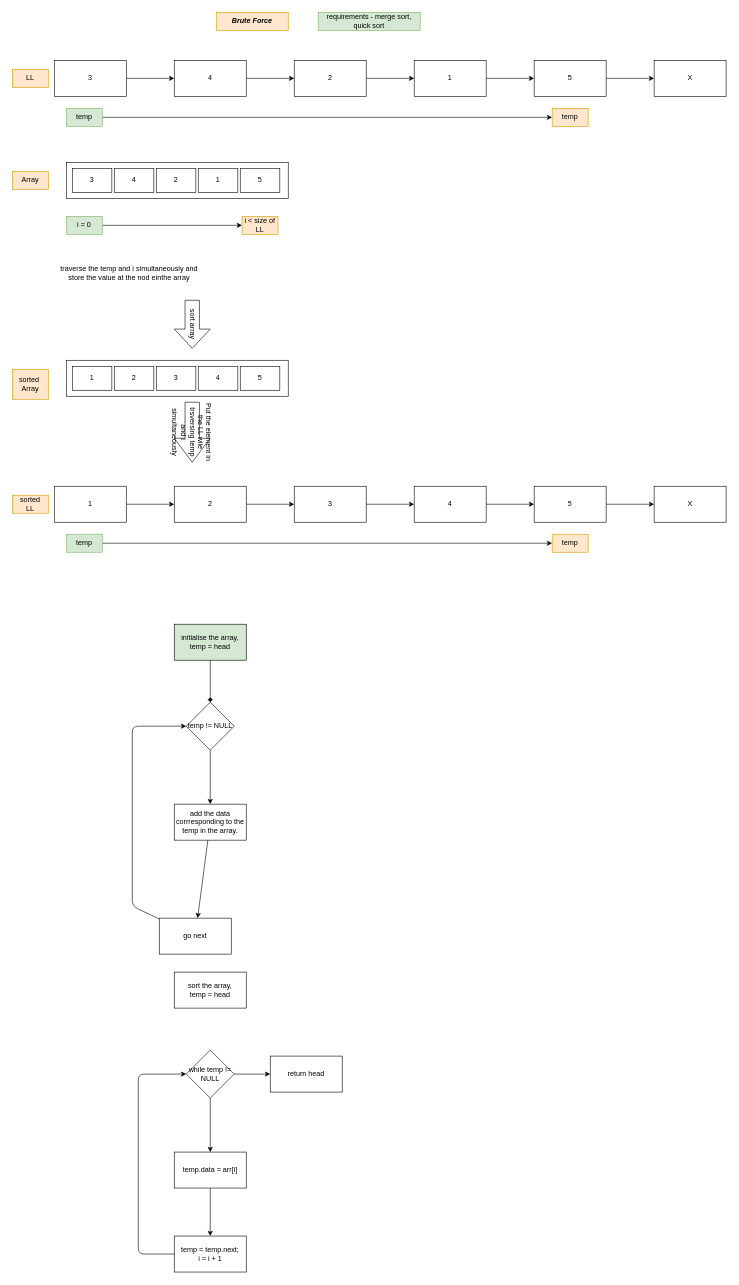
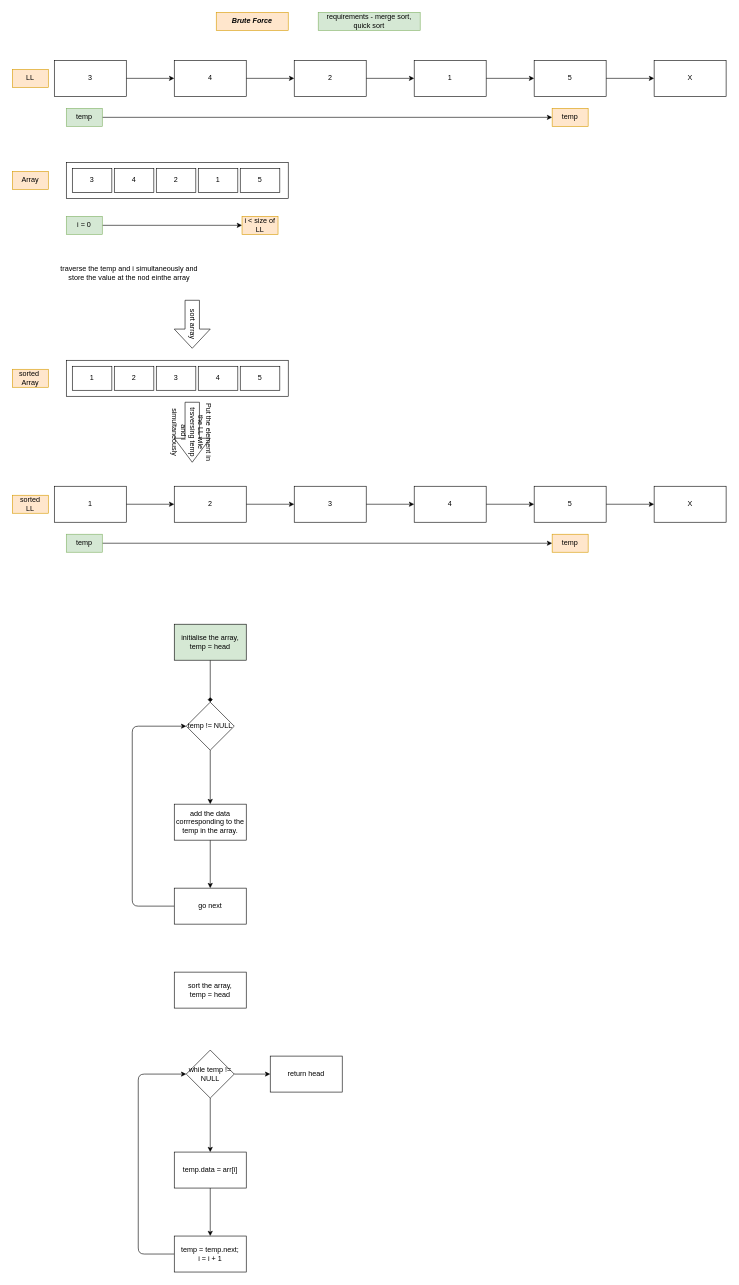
  <mxCell id="0" />
  <mxCell id="1" parent="0" />
  <mxCell id="2" value="Brute Force" style="text;strokeColor=#d79b00;align=center;fillColor=#ffe6cc;html=1;verticalAlign=middle;whiteSpace=wrap;rounded=0;fontStyle=3" vertex="1" parent="1"><mxGeometry x="360" y="20" width="120" height="30" as="geometry" /></mxCell>
  <mxCell id="3" value="" style="edgeStyle=none;html=1;" edge="1" parent="1" source="4" target="6"><mxGeometry relative="1" as="geometry" /></mxCell>
  <mxCell id="4" value="3" style="whiteSpace=wrap;html=1;" vertex="1" parent="1"><mxGeometry x="90" y="100" width="120" height="60" as="geometry" /></mxCell>
  <mxCell id="5" value="" style="edgeStyle=none;html=1;" edge="1" parent="1" source="6" target="8"><mxGeometry relative="1" as="geometry" /></mxCell>
  <mxCell id="6" value="4" style="whiteSpace=wrap;html=1;" vertex="1" parent="1"><mxGeometry x="290" y="100" width="120" height="60" as="geometry" /></mxCell>
  <mxCell id="7" value="" style="edgeStyle=none;html=1;" edge="1" parent="1" source="8" target="10"><mxGeometry relative="1" as="geometry" /></mxCell>
  <mxCell id="8" value="2" style="whiteSpace=wrap;html=1;" vertex="1" parent="1"><mxGeometry x="490" y="100" width="120" height="60" as="geometry" /></mxCell>
  <mxCell id="9" value="" style="edgeStyle=none;html=1;" edge="1" parent="1" source="10" target="12"><mxGeometry relative="1" as="geometry" /></mxCell>
  <mxCell id="10" value="1" style="whiteSpace=wrap;html=1;" vertex="1" parent="1"><mxGeometry x="690" y="100" width="120" height="60" as="geometry" /></mxCell>
  <mxCell id="11" value="" style="edgeStyle=none;html=1;" edge="1" parent="1" source="12" target="13"><mxGeometry relative="1" as="geometry" /></mxCell>
  <mxCell id="12" value="5" style="whiteSpace=wrap;html=1;" vertex="1" parent="1"><mxGeometry x="890" y="100" width="120" height="60" as="geometry" /></mxCell>
  <mxCell id="13" value="X" style="whiteSpace=wrap;html=1;" vertex="1" parent="1"><mxGeometry x="1090" y="100" width="120" height="60" as="geometry" /></mxCell>
  <mxCell id="14" value="" style="edgeStyle=none;html=1;" edge="1" parent="1" source="15" target="16"><mxGeometry relative="1" as="geometry" /></mxCell>
  <mxCell id="15" value="temp" style="text;strokeColor=#82b366;align=center;fillColor=#d5e8d4;html=1;verticalAlign=middle;whiteSpace=wrap;rounded=0;" vertex="1" parent="1"><mxGeometry x="110" y="180" width="60" height="30" as="geometry" /></mxCell>
  <mxCell id="16" value="temp" style="text;strokeColor=#d79b00;align=center;fillColor=#ffe6cc;html=1;verticalAlign=middle;whiteSpace=wrap;rounded=0;" vertex="1" parent="1"><mxGeometry x="920" y="180" width="60" height="30" as="geometry" /></mxCell>
  <mxCell id="17" value="" style="whiteSpace=wrap;html=1;" vertex="1" parent="1"><mxGeometry x="110" y="270" width="370" height="60" as="geometry" /></mxCell>
  <mxCell id="18" value="LL" style="text;strokeColor=#d79b00;align=center;fillColor=#ffe6cc;html=1;verticalAlign=middle;whiteSpace=wrap;rounded=0;" vertex="1" parent="1"><mxGeometry x="20" y="115" width="60" height="30" as="geometry" /></mxCell>
  <mxCell id="19" value="Array" style="text;strokeColor=#d79b00;align=center;fillColor=#ffe6cc;html=1;verticalAlign=middle;whiteSpace=wrap;rounded=0;" vertex="1" parent="1"><mxGeometry x="20" y="285" width="60" height="30" as="geometry" /></mxCell>
  <mxCell id="20" value="" style="edgeStyle=none;html=1;" edge="1" parent="1" source="21" target="27"><mxGeometry relative="1" as="geometry" /></mxCell>
  <mxCell id="21" value="i = 0" style="text;strokeColor=#82b366;align=center;fillColor=#d5e8d4;html=1;verticalAlign=middle;whiteSpace=wrap;rounded=0;" vertex="1" parent="1"><mxGeometry x="110" y="360" width="60" height="30" as="geometry" /></mxCell>
  <mxCell id="22" value="3" style="whiteSpace=wrap;html=1;" vertex="1" parent="1"><mxGeometry x="120" y="280" width="66" height="40" as="geometry" /></mxCell>
  <mxCell id="23" value="4" style="whiteSpace=wrap;html=1;" vertex="1" parent="1"><mxGeometry x="190" y="280" width="66" height="40" as="geometry" /></mxCell>
  <mxCell id="24" value="2" style="whiteSpace=wrap;html=1;" vertex="1" parent="1"><mxGeometry x="260" y="280" width="66" height="40" as="geometry" /></mxCell>
  <mxCell id="25" value="1" style="whiteSpace=wrap;html=1;" vertex="1" parent="1"><mxGeometry x="330" y="280" width="66" height="40" as="geometry" /></mxCell>
  <mxCell id="26" value="5" style="whiteSpace=wrap;html=1;" vertex="1" parent="1"><mxGeometry x="400" y="280" width="66" height="40" as="geometry" /></mxCell>
  <mxCell id="27" value="i &amp;lt; size of LL" style="text;strokeColor=#d79b00;align=center;fillColor=#ffe6cc;html=1;verticalAlign=middle;whiteSpace=wrap;rounded=0;" vertex="1" parent="1"><mxGeometry x="403" y="360" width="60" height="30" as="geometry" /></mxCell>
  <mxCell id="28" value="traverse the temp and i simultaneously and store the value at the nod einthe array" style="text;strokeColor=none;align=center;fillColor=none;html=1;verticalAlign=middle;whiteSpace=wrap;rounded=0;" vertex="1" parent="1"><mxGeometry x="90" y="440" width="250" height="30" as="geometry" /></mxCell>
  <mxCell id="29" value="sort array" style="shape=singleArrow;whiteSpace=wrap;html=1;arrowWidth=0.4;arrowSize=0.4;rotation=90;" vertex="1" parent="1"><mxGeometry x="280" y="510" width="80" height="60" as="geometry" /></mxCell>
  <mxCell id="30" value="" style="whiteSpace=wrap;html=1;" vertex="1" parent="1"><mxGeometry x="110" y="600" width="370" height="60" as="geometry" /></mxCell>
- <mxCell id="31" value="sorted&amp;nbsp;&lt;div&gt;Array&lt;/div&gt;" style="text;strokeColor=#d79b00;align=center;fillColor=#ffe6cc;html=1;verticalAlign=middle;whiteSpace=wrap;rounded=0;" vertex="1" parent="1"><mxGeometry x="20" y="615" width="60" height="50" as="geometry" /></mxCell>
+ <mxCell id="31" value="sorted&amp;nbsp;&lt;div&gt;Array&lt;/div&gt;" style="text;strokeColor=#d79b00;align=center;fillColor=#ffe6cc;html=1;verticalAlign=middle;whiteSpace=wrap;rounded=0;" vertex="1" parent="1"><mxGeometry x="20" y="615" width="60" height="30" as="geometry" /></mxCell>
  <mxCell id="32" value="3" style="whiteSpace=wrap;html=1;" vertex="1" parent="1"><mxGeometry x="260" y="610" width="66" height="40" as="geometry" /></mxCell>
  <mxCell id="33" value="4" style="whiteSpace=wrap;html=1;" vertex="1" parent="1"><mxGeometry x="330" y="610" width="66" height="40" as="geometry" /></mxCell>
  <mxCell id="34" value="2" style="whiteSpace=wrap;html=1;" vertex="1" parent="1"><mxGeometry x="190" y="610" width="66" height="40" as="geometry" /></mxCell>
  <mxCell id="35" value="1" style="whiteSpace=wrap;html=1;" vertex="1" parent="1"><mxGeometry x="120" y="610" width="66" height="40" as="geometry" /></mxCell>
  <mxCell id="36" value="5" style="whiteSpace=wrap;html=1;" vertex="1" parent="1"><mxGeometry x="400" y="610" width="66" height="40" as="geometry" /></mxCell>
  <mxCell id="37" value="Put the element in the LL wile trsversing temp and i simultaneously" style="shape=singleArrow;whiteSpace=wrap;html=1;arrowWidth=0.4;arrowSize=0.4;rotation=90;" vertex="1" parent="1"><mxGeometry x="270" y="690" width="100" height="60" as="geometry" /></mxCell>
  <mxCell id="38" value="" style="edgeStyle=none;html=1;" edge="1" source="39" target="41" parent="1"><mxGeometry relative="1" as="geometry" /></mxCell>
  <mxCell id="39" value="1" style="whiteSpace=wrap;html=1;" vertex="1" parent="1"><mxGeometry x="90" y="810" width="120" height="60" as="geometry" /></mxCell>
  <mxCell id="40" value="" style="edgeStyle=none;html=1;" edge="1" source="41" target="43" parent="1"><mxGeometry relative="1" as="geometry" /></mxCell>
  <mxCell id="41" value="2" style="whiteSpace=wrap;html=1;" vertex="1" parent="1"><mxGeometry x="290" y="810" width="120" height="60" as="geometry" /></mxCell>
  <mxCell id="42" value="" style="edgeStyle=none;html=1;" edge="1" source="43" target="45" parent="1"><mxGeometry relative="1" as="geometry" /></mxCell>
  <mxCell id="43" value="3" style="whiteSpace=wrap;html=1;" vertex="1" parent="1"><mxGeometry x="490" y="810" width="120" height="60" as="geometry" /></mxCell>
  <mxCell id="44" value="" style="edgeStyle=none;html=1;" edge="1" source="45" target="47" parent="1"><mxGeometry relative="1" as="geometry" /></mxCell>
  <mxCell id="45" value="4" style="whiteSpace=wrap;html=1;" vertex="1" parent="1"><mxGeometry x="690" y="810" width="120" height="60" as="geometry" /></mxCell>
  <mxCell id="46" value="" style="edgeStyle=none;html=1;" edge="1" source="47" target="48" parent="1"><mxGeometry relative="1" as="geometry" /></mxCell>
  <mxCell id="47" value="5" style="whiteSpace=wrap;html=1;" vertex="1" parent="1"><mxGeometry x="890" y="810" width="120" height="60" as="geometry" /></mxCell>
  <mxCell id="48" value="X" style="whiteSpace=wrap;html=1;" vertex="1" parent="1"><mxGeometry x="1090" y="810" width="120" height="60" as="geometry" /></mxCell>
  <mxCell id="49" value="" style="edgeStyle=none;html=1;" edge="1" source="50" target="51" parent="1"><mxGeometry relative="1" as="geometry" /></mxCell>
  <mxCell id="50" value="temp" style="text;strokeColor=#82b366;align=center;fillColor=#d5e8d4;html=1;verticalAlign=middle;whiteSpace=wrap;rounded=0;" vertex="1" parent="1"><mxGeometry x="110" y="890" width="60" height="30" as="geometry" /></mxCell>
  <mxCell id="51" value="temp" style="text;strokeColor=#d79b00;align=center;fillColor=#ffe6cc;html=1;verticalAlign=middle;whiteSpace=wrap;rounded=0;" vertex="1" parent="1"><mxGeometry x="920" y="890" width="60" height="30" as="geometry" /></mxCell>
  <mxCell id="52" value="sorted&lt;div&gt;LL&lt;/div&gt;" style="text;strokeColor=#d79b00;align=center;fillColor=#ffe6cc;html=1;verticalAlign=middle;whiteSpace=wrap;rounded=0;" vertex="1" parent="1"><mxGeometry x="20" y="825" width="60" height="30" as="geometry" /></mxCell>
  <mxCell id="53" value="" style="edgeStyle=none;html=1;endArrow=diamond;" edge="1" parent="1" source="54" target="56"><mxGeometry relative="1" as="geometry" /></mxCell>
  <mxCell id="54" value="initialise the array,&lt;div&gt;temp = head&lt;/div&gt;" style="whiteSpace=wrap;html=1;fillColor=#d5e8d4;" vertex="1" parent="1"><mxGeometry x="290" y="1040" width="120" height="60" as="geometry" /></mxCell>
  <mxCell id="55" value="" style="edgeStyle=none;html=1;" edge="1" parent="1" source="56" target="58"><mxGeometry relative="1" as="geometry" /></mxCell>
  <mxCell id="56" value="temp != NULL" style="rhombus;whiteSpace=wrap;html=1;" vertex="1" parent="1"><mxGeometry x="310" y="1170" width="80" height="80" as="geometry" /></mxCell>
  <mxCell id="57" value="" style="edgeStyle=none;html=1;" edge="1" parent="1" source="58" target="60"><mxGeometry relative="1" as="geometry" /></mxCell>
  <mxCell id="58" value="add the data corrresponding to the temp in the array." style="whiteSpace=wrap;html=1;" vertex="1" parent="1"><mxGeometry x="290" y="1340" width="120" height="60" as="geometry" /></mxCell>
  <mxCell id="59" style="edgeStyle=none;html=1;entryX=0;entryY=0.5;entryDx=0;entryDy=0;" edge="1" parent="1" source="60" target="56"><mxGeometry relative="1" as="geometry"><Array as="points"><mxPoint x="220" y="1510" /><mxPoint x="220" y="1210" /></Array></mxGeometry></mxCell>
- <mxCell id="60" value="go next" style="whiteSpace=wrap;html=1;" vertex="1" parent="1"><mxGeometry x="265" y="1530" width="120" height="60" as="geometry" /></mxCell>
+ <mxCell id="60" value="go next" style="whiteSpace=wrap;html=1;" vertex="1" parent="1"><mxGeometry x="290" y="1480" width="120" height="60" as="geometry" /></mxCell>
  <mxCell id="61" value="sort the array,&lt;div&gt;temp = head&lt;/div&gt;" style="whiteSpace=wrap;html=1;" vertex="1" parent="1"><mxGeometry x="290" y="1620" width="120" height="60" as="geometry" /></mxCell>
  <mxCell id="62" value="" style="edgeStyle=none;html=1;" edge="1" parent="1" source="64" target="66"><mxGeometry relative="1" as="geometry" /></mxCell>
  <mxCell id="63" value="" style="edgeStyle=none;html=1;" edge="1" parent="1" source="64" target="69"><mxGeometry relative="1" as="geometry" /></mxCell>
  <mxCell id="64" value="while temp != NULL" style="rhombus;whiteSpace=wrap;html=1;" vertex="1" parent="1"><mxGeometry x="310" y="1750" width="80" height="80" as="geometry" /></mxCell>
  <mxCell id="65" value="" style="edgeStyle=none;html=1;" edge="1" parent="1" source="66" target="68"><mxGeometry relative="1" as="geometry" /></mxCell>
  <mxCell id="66" value="temp.data = arr[i]" style="whiteSpace=wrap;html=1;" vertex="1" parent="1"><mxGeometry x="290" y="1920" width="120" height="60" as="geometry" /></mxCell>
  <mxCell id="67" style="edgeStyle=none;html=1;entryX=0;entryY=0.5;entryDx=0;entryDy=0;" edge="1" parent="1" source="68" target="64"><mxGeometry relative="1" as="geometry"><Array as="points"><mxPoint x="230" y="2090" /><mxPoint x="230" y="1790" /></Array></mxGeometry></mxCell>
  <mxCell id="68" value="temp = temp.next;&lt;div&gt;i = i + 1&lt;/div&gt;" style="whiteSpace=wrap;html=1;" vertex="1" parent="1"><mxGeometry x="290" y="2060" width="120" height="60" as="geometry" /></mxCell>
  <mxCell id="69" value="return head" style="whiteSpace=wrap;html=1;" vertex="1" parent="1"><mxGeometry x="450" y="1760" width="120" height="60" as="geometry" /></mxCell>
  <mxCell id="70" value="requirements - merge sort, quick sort" style="text;strokeColor=#82b366;align=center;fillColor=#d5e8d4;html=1;verticalAlign=middle;whiteSpace=wrap;rounded=0;" vertex="1" parent="1"><mxGeometry x="530" y="20" width="170" height="30" as="geometry" /></mxCell>
